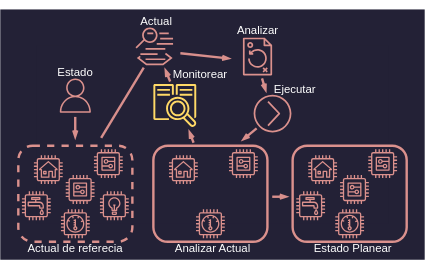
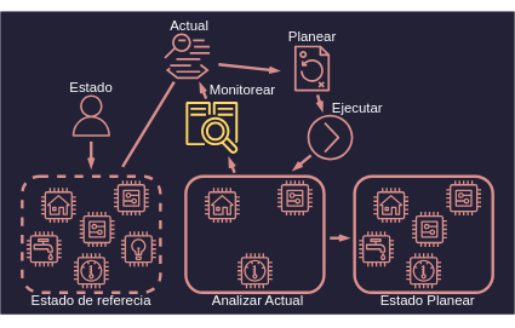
  <mxCell id="0" />
  <mxCell id="1" parent="0" />
  <mxCell id="2" value="" style="group;fillColor=#232136;strokeColor=#232136;strokeWidth=60;movable=1;resizable=1;rotatable=1;deletable=1;editable=1;locked=0;connectable=1;fontSize=19;" parent="1" vertex="1" connectable="0"><mxGeometry x="20" y="45" width="647" height="357" as="geometry" /></mxCell>
  <mxCell id="3" value="" style="sketch=0;outlineConnect=0;fontColor=#232F3E;gradientColor=none;fillColor=#DB918D;strokeColor=none;dashed=0;verticalLabelPosition=bottom;verticalAlign=top;align=center;html=1;fontSize=19;fontStyle=0;aspect=fixed;pointerEvents=1;shape=mxgraph.aws4.user;container=0;fillStyle=auto;" parent="2" vertex="1"><mxGeometry x="66.5" y="85" width="57" height="57" as="geometry" /></mxCell>
  <mxCell id="4" value="" style="endArrow=openThin;html=1;rounded=0;labelBackgroundColor=default;strokeColor=#D88F8C;strokeWidth=4;align=center;verticalAlign=middle;fontFamily=Helvetica;fontSize=19;fontColor=default;shape=connector;endFill=0;" parent="2" edge="1"><mxGeometry width="50" height="50" relative="1" as="geometry"><mxPoint x="94.83" y="149" as="sourcePoint" /><mxPoint x="94.83" y="186" as="targetPoint" /></mxGeometry></mxCell>
  <mxCell id="5" value="" style="endArrow=none;html=1;rounded=0;labelBackgroundColor=default;strokeColor=#D88F8C;strokeWidth=4;align=center;verticalAlign=middle;fontFamily=Helvetica;fontSize=19;fontColor=default;shape=connector;" parent="2" edge="1"><mxGeometry width="50" height="50" relative="1" as="geometry"><mxPoint x="138" y="184" as="sourcePoint" /><mxPoint x="209" y="67" as="targetPoint" /></mxGeometry></mxCell>
  <mxCell id="6" value="" style="sketch=0;outlineConnect=0;fontColor=#232F3E;gradientColor=none;fillColor=#DB918D;strokeColor=#DB918D;dashed=0;verticalLabelPosition=bottom;verticalAlign=top;align=center;html=1;fontSize=19;fontStyle=0;aspect=fixed;pointerEvents=1;shape=mxgraph.aws4.action;fontFamily=Helvetica;container=0;rotation=0;" parent="2" vertex="1"><mxGeometry x="392" y="112" width="63" height="63" as="geometry" /></mxCell>
  <mxCell id="7" value="" style="endArrow=openThin;html=1;rounded=0;labelBackgroundColor=default;strokeColor=#D88F8C;strokeWidth=4;align=center;verticalAlign=middle;fontFamily=Helvetica;fontSize=19;fontColor=default;shape=connector;endFill=0;" parent="2" edge="1"><mxGeometry width="50" height="50" relative="1" as="geometry"><mxPoint x="253" y="90" as="sourcePoint" /><mxPoint x="244" y="68" as="targetPoint" /></mxGeometry></mxCell>
  <mxCell id="8" value="" style="sketch=0;outlineConnect=0;fontColor=#232F3E;gradientColor=none;fillColor=#FFD966;strokeColor=none;dashed=0;verticalLabelPosition=bottom;verticalAlign=top;align=center;html=1;fontSize=19;fontStyle=0;aspect=fixed;shape=mxgraph.aws4.application_discovery_service_aws_agentless_collector;rotation=0;container=0;" parent="2" vertex="1"><mxGeometry x="225" y="94" width="72" height="72" as="geometry" /></mxCell>
  <mxCell id="9" value="" style="sketch=0;outlineConnect=0;fontColor=#232F3E;gradientColor=none;fillColor=#DB918D;strokeColor=none;dashed=0;verticalLabelPosition=bottom;verticalAlign=top;align=center;html=1;fontSize=19;fontStyle=0;aspect=fixed;shape=mxgraph.aws4.mainframe_modernization_analyzer;rotation=0;container=0;" parent="2" vertex="1"><mxGeometry x="195" width="63" height="63" as="geometry" /></mxCell>
  <mxCell id="10" value="" style="sketch=0;outlineConnect=0;fontColor=#232F3E;gradientColor=none;fillColor=#DB918D;strokeColor=#DB918D;dashed=0;verticalLabelPosition=bottom;verticalAlign=top;align=center;html=1;fontSize=19;fontStyle=0;aspect=fixed;pointerEvents=1;shape=mxgraph.aws4.backup_plan;fontFamily=Helvetica;container=0;rotation=0;" parent="2" vertex="1"><mxGeometry x="367" y="17" width="63" height="63" as="geometry" /></mxCell>
  <mxCell id="11" value="" style="endArrow=openThin;html=1;rounded=0;labelBackgroundColor=default;strokeColor=#D88F8C;strokeWidth=4;align=center;verticalAlign=middle;fontFamily=Helvetica;fontSize=19;fontColor=default;shape=connector;endFill=0;" parent="2" edge="1"><mxGeometry width="50" height="50" relative="1" as="geometry"><mxPoint x="292" y="192" as="sourcePoint" /><mxPoint x="284" y="171" as="targetPoint" /></mxGeometry></mxCell>
  <mxCell id="12" value="" style="endArrow=none;html=1;rounded=0;labelBackgroundColor=default;strokeColor=#D88F8C;strokeWidth=4;align=center;verticalAlign=middle;fontFamily=Helvetica;fontSize=19;fontColor=default;shape=connector;endFill=0;startArrow=openThin;startFill=0;exitX=0.547;exitY=0.146;exitDx=0;exitDy=0;exitPerimeter=0;" parent="2" edge="1" source="2"><mxGeometry width="50" height="50" relative="1" as="geometry"><mxPoint x="335" y="51" as="sourcePoint" /><mxPoint x="270" y="43" as="targetPoint" /></mxGeometry></mxCell>
  <mxCell id="13" value="" style="endArrow=none;html=1;rounded=0;labelBackgroundColor=default;strokeColor=#D88F8C;strokeWidth=4;align=center;verticalAlign=middle;fontFamily=Helvetica;fontSize=19;fontColor=default;shape=connector;startArrow=openThin;startFill=0;" parent="2" edge="1"><mxGeometry width="50" height="50" relative="1" as="geometry"><mxPoint x="413" y="108" as="sourcePoint" /><mxPoint x="406" y="85" as="targetPoint" /></mxGeometry></mxCell>
  <mxCell id="14" value="" style="endArrow=openThin;html=1;rounded=0;labelBackgroundColor=default;strokeColor=#D88F8C;strokeWidth=4;align=center;verticalAlign=middle;fontFamily=Helvetica;fontSize=19;fontColor=default;shape=connector;endFill=0;" parent="2" edge="1"><mxGeometry width="50" height="50" relative="1" as="geometry"><mxPoint x="423" y="282" as="sourcePoint" /><mxPoint x="450" y="282" as="targetPoint" /></mxGeometry></mxCell>
  <mxCell id="15" value="" style="endArrow=none;html=1;rounded=0;labelBackgroundColor=default;strokeColor=#D88F8C;strokeWidth=4;align=center;verticalAlign=middle;fontFamily=Helvetica;fontSize=19;fontColor=default;shape=connector;startArrow=openThin;startFill=0;" parent="2" edge="1"><mxGeometry width="50" height="50" relative="1" as="geometry"><mxPoint x="372" y="189" as="sourcePoint" /><mxPoint x="397" y="168" as="targetPoint" /></mxGeometry></mxCell>
  <mxCell id="16" value="" style="group;strokeColor=#DB918D;rounded=1;strokeWidth=4;container=0;fontSize=19;" parent="2" vertex="1" connectable="0"><mxGeometry x="225" y="197" width="190" height="160" as="geometry" /></mxCell>
  <mxCell id="17" value="" style="sketch=0;outlineConnect=0;fontColor=#232F3E;gradientColor=none;strokeColor=#DB918D;fillColor=none;dashed=0;verticalLabelPosition=bottom;verticalAlign=top;align=center;html=1;fontSize=19;fontStyle=0;aspect=fixed;shape=mxgraph.aws4.resourceIcon;resIcon=mxgraph.aws4.house;fontFamily=Helvetica;container=0;" parent="2" vertex="1"><mxGeometry x="245" y="207" width="60" height="60" as="geometry" /></mxCell>
  <mxCell id="18" value="" style="sketch=0;outlineConnect=0;fontColor=#232F3E;gradientColor=none;strokeColor=#DB918D;fillColor=none;dashed=0;verticalLabelPosition=bottom;verticalAlign=top;align=center;html=1;fontSize=19;fontStyle=0;aspect=fixed;shape=mxgraph.aws4.resourceIcon;resIcon=mxgraph.aws4.thermostat;fontFamily=Helvetica;container=0;" parent="2" vertex="1"><mxGeometry x="290" y="297" width="60" height="60" as="geometry" /></mxCell>
  <mxCell id="19" value="" style="sketch=0;outlineConnect=0;fontColor=#232F3E;gradientColor=none;strokeColor=#DB918D;fillColor=none;dashed=0;verticalLabelPosition=bottom;verticalAlign=top;align=center;html=1;fontSize=19;fontStyle=0;aspect=fixed;shape=mxgraph.aws4.resourceIcon;resIcon=mxgraph.aws4.generic;fontFamily=Helvetica;container=0;" parent="2" vertex="1"><mxGeometry x="345" y="197" width="60" height="60" as="geometry" /></mxCell>
  <mxCell id="20" value="" style="group;strokeColor=#DB918D;rounded=1;strokeWidth=4;container=0;dashed=1;fontSize=19;" parent="2" vertex="1" connectable="0"><mxGeometry y="197" width="190" height="160" as="geometry" /></mxCell>
  <mxCell id="21" value="" style="sketch=0;outlineConnect=0;fontColor=#232F3E;gradientColor=none;strokeColor=#DB918D;fillColor=none;dashed=0;verticalLabelPosition=bottom;verticalAlign=top;align=center;html=1;fontSize=19;fontStyle=0;aspect=fixed;shape=mxgraph.aws4.resourceIcon;resIcon=mxgraph.aws4.lightbulb;fontFamily=Helvetica;container=0;" parent="2" vertex="1"><mxGeometry x="130" y="267" width="60" height="60" as="geometry" /></mxCell>
  <mxCell id="22" value="" style="sketch=0;outlineConnect=0;fontColor=#232F3E;gradientColor=none;strokeColor=#DB918D;fillColor=none;dashed=0;verticalLabelPosition=bottom;verticalAlign=top;align=center;html=1;fontSize=19;fontStyle=0;aspect=fixed;shape=mxgraph.aws4.resourceIcon;resIcon=mxgraph.aws4.house;fontFamily=Helvetica;container=0;" parent="2" vertex="1"><mxGeometry x="20" y="207" width="60" height="60" as="geometry" /></mxCell>
  <mxCell id="23" value="" style="sketch=0;outlineConnect=0;fontColor=#232F3E;gradientColor=none;strokeColor=#DB918D;fillColor=none;dashed=0;verticalLabelPosition=bottom;verticalAlign=top;align=center;html=1;fontSize=19;fontStyle=0;aspect=fixed;shape=mxgraph.aws4.resourceIcon;resIcon=mxgraph.aws4.thermostat;fontFamily=Helvetica;container=0;" parent="2" vertex="1"><mxGeometry x="65" y="297" width="60" height="60" as="geometry" /></mxCell>
  <mxCell id="24" value="" style="sketch=0;outlineConnect=0;fontColor=#232F3E;gradientColor=none;strokeColor=#DB918D;fillColor=none;dashed=0;verticalLabelPosition=bottom;verticalAlign=top;align=center;html=1;fontSize=19;fontStyle=0;aspect=fixed;shape=mxgraph.aws4.resourceIcon;resIcon=mxgraph.aws4.generic;fontFamily=Helvetica;container=0;" parent="2" vertex="1"><mxGeometry x="120" y="197" width="60" height="60" as="geometry" /></mxCell>
  <mxCell id="25" value="" style="sketch=0;outlineConnect=0;fontColor=#232F3E;gradientColor=none;strokeColor=#DB918D;fillColor=none;dashed=0;verticalLabelPosition=bottom;verticalAlign=top;align=center;html=1;fontSize=19;fontStyle=0;aspect=fixed;shape=mxgraph.aws4.resourceIcon;resIcon=mxgraph.aws4.utility;fontFamily=Helvetica;container=0;" parent="2" vertex="1"><mxGeometry y="267" width="60" height="60" as="geometry" /></mxCell>
  <mxCell id="26" value="" style="sketch=0;outlineConnect=0;fontColor=#232F3E;gradientColor=none;strokeColor=#DB918D;fillColor=none;dashed=0;verticalLabelPosition=bottom;verticalAlign=top;align=center;html=1;fontSize=19;fontStyle=0;aspect=fixed;shape=mxgraph.aws4.resourceIcon;resIcon=mxgraph.aws4.generic;fontFamily=Helvetica;container=0;" parent="2" vertex="1"><mxGeometry x="73" y="240" width="60" height="60" as="geometry" /></mxCell>
  <mxCell id="27" value="" style="group;strokeColor=#DB918D;rounded=1;strokeWidth=4;container=0;fontSize=19;" parent="2" vertex="1" connectable="0"><mxGeometry x="457" y="197" width="190" height="160" as="geometry" /></mxCell>
  <mxCell id="28" value="" style="sketch=0;outlineConnect=0;fontColor=#232F3E;gradientColor=none;strokeColor=#DB918D;fillColor=none;dashed=0;verticalLabelPosition=bottom;verticalAlign=top;align=center;html=1;fontSize=19;fontStyle=0;aspect=fixed;shape=mxgraph.aws4.resourceIcon;resIcon=mxgraph.aws4.house;fontFamily=Helvetica;container=0;" parent="2" vertex="1"><mxGeometry x="477" y="207" width="60" height="60" as="geometry" /></mxCell>
  <mxCell id="29" value="" style="sketch=0;outlineConnect=0;fontColor=#232F3E;gradientColor=none;strokeColor=#DB918D;fillColor=none;dashed=0;verticalLabelPosition=bottom;verticalAlign=top;align=center;html=1;fontSize=19;fontStyle=0;aspect=fixed;shape=mxgraph.aws4.resourceIcon;resIcon=mxgraph.aws4.thermostat;fontFamily=Helvetica;container=0;" parent="2" vertex="1"><mxGeometry x="522" y="297" width="60" height="60" as="geometry" /></mxCell>
  <mxCell id="30" value="" style="sketch=0;outlineConnect=0;fontColor=#232F3E;gradientColor=none;strokeColor=#DB918D;fillColor=none;dashed=0;verticalLabelPosition=bottom;verticalAlign=top;align=center;html=1;fontSize=19;fontStyle=0;aspect=fixed;shape=mxgraph.aws4.resourceIcon;resIcon=mxgraph.aws4.generic;fontFamily=Helvetica;container=0;" parent="2" vertex="1"><mxGeometry x="577" y="197" width="60" height="60" as="geometry" /></mxCell>
  <mxCell id="31" value="" style="sketch=0;outlineConnect=0;fontColor=#232F3E;gradientColor=none;strokeColor=#DB918D;fillColor=none;dashed=0;verticalLabelPosition=bottom;verticalAlign=top;align=center;html=1;fontSize=19;fontStyle=0;aspect=fixed;shape=mxgraph.aws4.resourceIcon;resIcon=mxgraph.aws4.utility;fontFamily=Helvetica;container=0;" parent="2" vertex="1"><mxGeometry x="457" y="267" width="60" height="60" as="geometry" /></mxCell>
  <mxCell id="32" value="" style="sketch=0;outlineConnect=0;fontColor=#232F3E;gradientColor=none;strokeColor=#DB918D;fillColor=none;dashed=0;verticalLabelPosition=bottom;verticalAlign=top;align=center;html=1;fontSize=19;fontStyle=0;aspect=fixed;shape=mxgraph.aws4.resourceIcon;resIcon=mxgraph.aws4.generic;fontFamily=Helvetica;container=0;" parent="2" vertex="1"><mxGeometry x="530" y="240" width="60" height="60" as="geometry" /></mxCell>
  <mxCell id="33" value="Estado" style="text;html=1;strokeColor=none;fillColor=none;align=center;verticalAlign=middle;whiteSpace=wrap;rounded=0;fontSize=19;fontFamily=Helvetica;fontColor=#FFFFFF;movable=1;resizable=1;rotatable=1;deletable=1;editable=1;locked=0;connectable=1;" parent="2" vertex="1"><mxGeometry x="65" y="60" width="60" height="30" as="geometry" /></mxCell>
  <mxCell id="34" value="Monitorear" style="text;html=1;strokeColor=none;fillColor=none;align=center;verticalAlign=middle;whiteSpace=wrap;rounded=0;fontSize=19;fontFamily=Helvetica;fontColor=#FFFFFF;" parent="2" vertex="1"><mxGeometry x="208" y="64" width="190" height="30" as="geometry" /></mxCell>
  <mxCell id="35" value="Ejecutar" style="text;html=1;strokeColor=none;fillColor=none;align=center;verticalAlign=middle;whiteSpace=wrap;rounded=0;fontSize=19;fontFamily=Helvetica;fontColor=#FFFFFF;" parent="2" vertex="1"><mxGeometry x="366" y="88" width="190" height="29.5" as="geometry" /></mxCell>
- <mxCell id="36" value="Actual de referecia" style="text;html=1;strokeColor=none;fillColor=none;align=center;verticalAlign=middle;whiteSpace=wrap;rounded=0;fontSize=19;fontFamily=Helvetica;fontColor=#FFFFFF;" parent="1" vertex="1"><mxGeometry x="20" y="399" width="190" height="30" as="geometry" /></mxCell>
+ <mxCell id="36" value="Estado de referecia" style="text;html=1;strokeColor=none;fillColor=none;align=center;verticalAlign=middle;whiteSpace=wrap;rounded=0;fontSize=19;fontFamily=Helvetica;fontColor=#FFFFFF;" parent="1" vertex="1"><mxGeometry x="20" y="399" width="190" height="30" as="geometry" /></mxCell>
  <mxCell id="37" value="Analizar Actual" style="text;html=1;strokeColor=none;fillColor=none;align=center;verticalAlign=middle;whiteSpace=wrap;rounded=0;fontSize=19;fontFamily=Helvetica;fontColor=#FFFFFF;" parent="1" vertex="1"><mxGeometry x="248.5" y="399" width="190" height="30" as="geometry" /></mxCell>
  <mxCell id="38" value="Estado Planear" style="text;html=1;strokeColor=none;fillColor=none;align=center;verticalAlign=middle;whiteSpace=wrap;rounded=0;fontSize=19;fontFamily=Helvetica;fontColor=#FFFFFF;" parent="1" vertex="1"><mxGeometry x="494" y="399" width="167" height="30" as="geometry" /></mxCell>
  <mxCell id="39" value="Actual" style="text;html=1;strokeColor=none;fillColor=none;align=center;verticalAlign=middle;whiteSpace=wrap;rounded=0;fontSize=19;fontFamily=Helvetica;fontColor=#FFFFFF;" parent="1" vertex="1"><mxGeometry x="155" y="20" width="190" height="30" as="geometry" /></mxCell>
- <mxCell id="40" value="Analizar" style="text;html=1;strokeColor=none;fillColor=none;align=center;verticalAlign=middle;whiteSpace=wrap;rounded=0;fontSize=19;fontFamily=Helvetica;fontColor=#FFFFFF;" parent="1" vertex="1"><mxGeometry x="324" y="36" width="190" height="30" as="geometry" /></mxCell>
+ <mxCell id="40" value="Planear" style="text;html=1;strokeColor=none;fillColor=none;align=center;verticalAlign=middle;whiteSpace=wrap;rounded=0;fontSize=19;fontFamily=Helvetica;fontColor=#FFFFFF;" parent="1" vertex="1"><mxGeometry x="324" y="36" width="190" height="30" as="geometry" /></mxCell>
